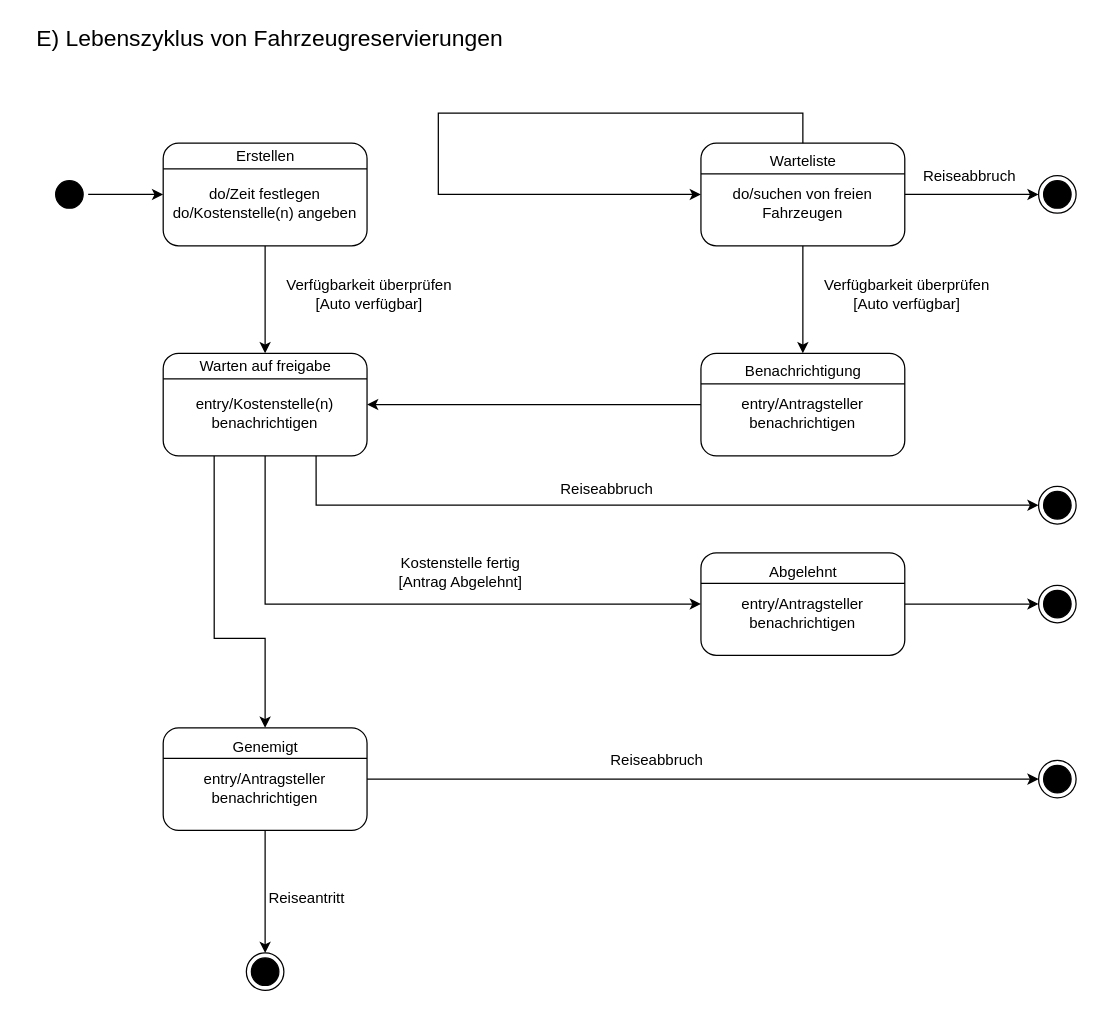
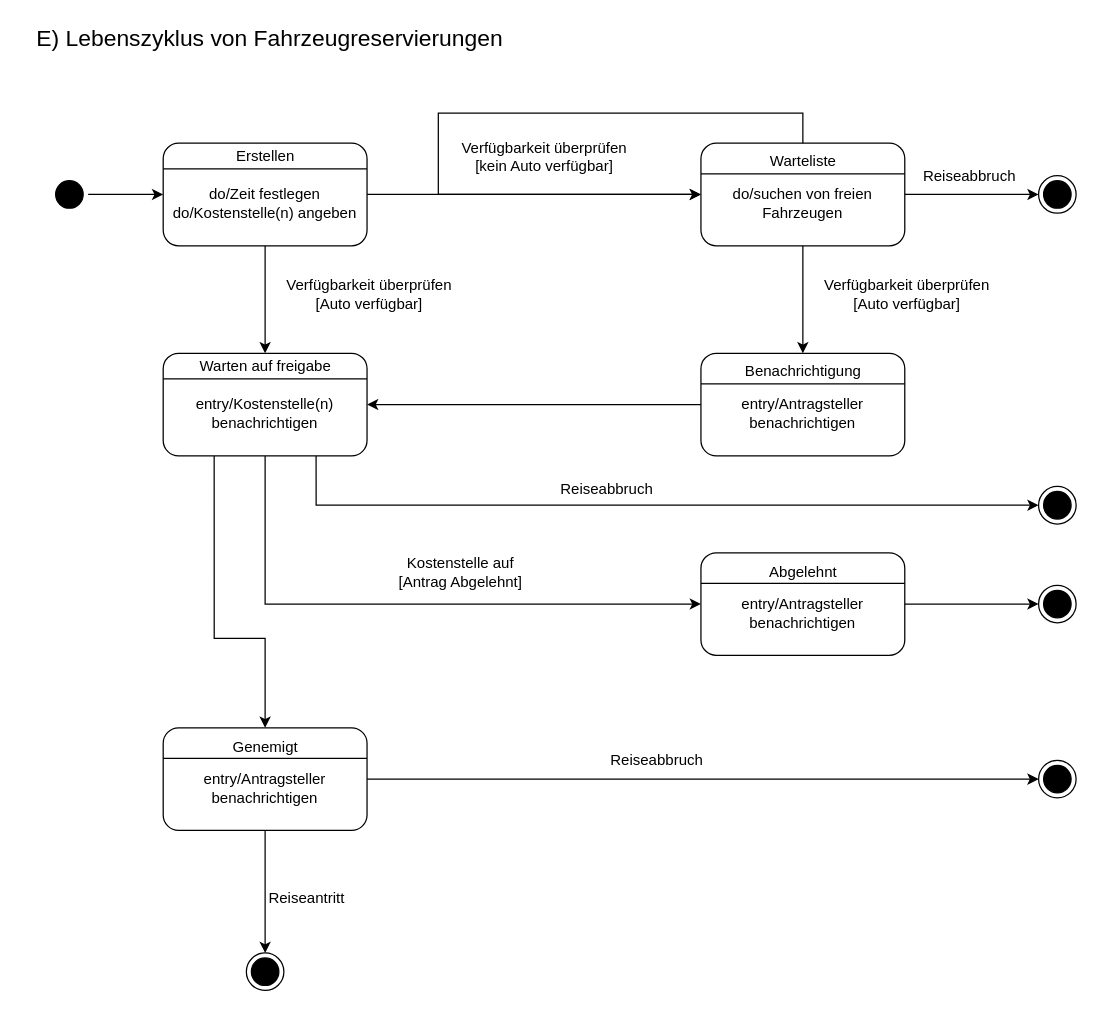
  <mxCell id="0" />
  <mxCell id="1" parent="0" />
+ <mxCell id="2" style="edgeStyle=orthogonalEdgeStyle;rounded=0;orthogonalLoop=1;jettySize=auto;html=1;" edge="1" parent="1" source="4" target="13"><mxGeometry relative="1" as="geometry" /></mxCell>
  <mxCell id="3" style="edgeStyle=orthogonalEdgeStyle;rounded=0;orthogonalLoop=1;jettySize=auto;html=1;" edge="1" parent="1" source="4" target="19"><mxGeometry relative="1" as="geometry" /></mxCell>
  <mxCell id="4" value="&lt;div&gt;&lt;br&gt;&lt;/div&gt;&lt;div&gt;do/Zeit festlegen&lt;/div&gt;&lt;div&gt;do/Kostenstelle(n) angeben&lt;br&gt;&lt;/div&gt;" style="rounded=1;whiteSpace=wrap;html=1;" vertex="1" parent="1"><mxGeometry x="130" y="114" width="163" height="82" as="geometry" /></mxCell>
  <mxCell id="5" value="" style="endArrow=none;html=1;rounded=0;exitX=0;exitY=0.25;exitDx=0;exitDy=0;entryX=1;entryY=0.25;entryDx=0;entryDy=0;" edge="1" parent="1" source="4" target="4"><mxGeometry width="50" height="50" relative="1" as="geometry"><mxPoint x="356.5" y="362" as="sourcePoint" /><mxPoint x="406.5" y="312" as="targetPoint" /></mxGeometry></mxCell>
  <mxCell id="6" value="Erstellen" style="text;html=1;strokeColor=none;fillColor=none;align=center;verticalAlign=middle;whiteSpace=wrap;rounded=0;" vertex="1" parent="1"><mxGeometry x="136.75" y="110" width="149.5" height="30" as="geometry" /></mxCell>
  <mxCell id="7" value="&lt;span style=&quot;left: 148.105px ; top: 374.778px ; font-size: 18.3px ; font-family: sans-serif ; transform: scalex(1.005)&quot; dir=&quot;ltr&quot;&gt;E) Lebenszyklus von Fahrzeugreservierun&lt;/span&gt;&lt;span style=&quot;left: 148.1px ; top: 395.878px ; font-size: 18.3px ; font-family: sans-serif ; transform: scalex(1.002)&quot; dir=&quot;ltr&quot;&gt;gen &lt;/span&gt;" style="text;html=1;align=center;verticalAlign=middle;resizable=0;points=[];autosize=1;strokeColor=none;fillColor=none;" vertex="1" parent="1"><mxGeometry x="20" y="20" width="390" height="20" as="geometry" /></mxCell>
  <mxCell id="8" style="edgeStyle=orthogonalEdgeStyle;rounded=0;orthogonalLoop=1;jettySize=auto;html=1;entryX=0;entryY=0.5;entryDx=0;entryDy=0;" edge="1" parent="1" source="9" target="4"><mxGeometry relative="1" as="geometry" /></mxCell>
  <mxCell id="9" value="" style="ellipse;html=1;shape=startState;fillColor=#000000;strokeColor=default;rounded=1;shadow=0;comic=0;labelBackgroundColor=none;fontFamily=Verdana;fontSize=12;fontColor=#000000;align=center;direction=south;" vertex="1" parent="1"><mxGeometry x="40" y="140" width="30" height="30" as="geometry" /></mxCell>
  <mxCell id="10" value="" style="ellipse;html=1;shape=endState;fillColor=#000000;strokeColor=#030000;rounded=1;shadow=0;comic=0;labelBackgroundColor=none;fontFamily=Verdana;fontSize=12;fontColor=#000000;align=center;" vertex="1" parent="1"><mxGeometry x="830" y="467.5" width="30" height="30" as="geometry" /></mxCell>
  <mxCell id="11" style="edgeStyle=orthogonalEdgeStyle;rounded=0;orthogonalLoop=1;jettySize=auto;html=1;" edge="1" parent="1" source="13" target="27"><mxGeometry relative="1" as="geometry" /></mxCell>
  <mxCell id="12" style="edgeStyle=orthogonalEdgeStyle;rounded=0;orthogonalLoop=1;jettySize=auto;html=1;entryX=0;entryY=0.5;entryDx=0;entryDy=0;" edge="1" parent="1" source="13" target="44"><mxGeometry relative="1" as="geometry" /></mxCell>
  <mxCell id="13" value="&lt;div&gt;&lt;br&gt;&lt;/div&gt;&lt;div&gt;do/suchen von freien Fahrzeugen&lt;br&gt;&lt;/div&gt;" style="rounded=1;whiteSpace=wrap;html=1;" vertex="1" parent="1"><mxGeometry x="560" y="114" width="163" height="82" as="geometry" /></mxCell>
  <mxCell id="14" value="" style="endArrow=none;html=1;rounded=0;exitX=0;exitY=0.25;exitDx=0;exitDy=0;entryX=1;entryY=0.25;entryDx=0;entryDy=0;" edge="1" parent="1"><mxGeometry width="50" height="50" relative="1" as="geometry"><mxPoint x="560" y="138.5" as="sourcePoint" /><mxPoint x="723" y="138.5" as="targetPoint" /></mxGeometry></mxCell>
  <mxCell id="15" value="Warteliste" style="text;html=1;strokeColor=none;fillColor=none;align=center;verticalAlign=middle;whiteSpace=wrap;rounded=0;" vertex="1" parent="1"><mxGeometry x="566.75" y="114" width="149.5" height="30" as="geometry" /></mxCell>
  <mxCell id="16" style="edgeStyle=orthogonalEdgeStyle;rounded=0;orthogonalLoop=1;jettySize=auto;html=1;exitX=0.5;exitY=1;exitDx=0;exitDy=0;entryX=0;entryY=0.5;entryDx=0;entryDy=0;" edge="1" parent="1" source="19" target="31"><mxGeometry relative="1" as="geometry"><Array as="points"><mxPoint x="212" y="483" /></Array></mxGeometry></mxCell>
  <mxCell id="17" style="edgeStyle=orthogonalEdgeStyle;rounded=0;orthogonalLoop=1;jettySize=auto;html=1;exitX=0.25;exitY=1;exitDx=0;exitDy=0;entryX=0.5;entryY=0;entryDx=0;entryDy=0;" edge="1" parent="1" source="19" target="39"><mxGeometry relative="1" as="geometry"><Array as="points"><mxPoint x="171" y="510" /><mxPoint x="212" y="510" /></Array></mxGeometry></mxCell>
  <mxCell id="18" style="edgeStyle=orthogonalEdgeStyle;rounded=0;orthogonalLoop=1;jettySize=auto;html=1;exitX=0.75;exitY=1;exitDx=0;exitDy=0;entryX=0;entryY=0.5;entryDx=0;entryDy=0;" edge="1" parent="1" source="19" target="46"><mxGeometry relative="1" as="geometry" /></mxCell>
  <mxCell id="19" value="&lt;div&gt;&lt;br&gt;&lt;/div&gt;&lt;div&gt;entry/Kostenstelle(n) benachrichtigen&lt;br&gt;&lt;/div&gt;" style="rounded=1;whiteSpace=wrap;html=1;" vertex="1" parent="1"><mxGeometry x="130" y="282" width="163" height="82" as="geometry" /></mxCell>
  <mxCell id="20" value="" style="endArrow=none;html=1;rounded=0;exitX=0;exitY=0.25;exitDx=0;exitDy=0;entryX=1;entryY=0.25;entryDx=0;entryDy=0;" edge="1" parent="1" source="19" target="19"><mxGeometry width="50" height="50" relative="1" as="geometry"><mxPoint x="356.5" y="530" as="sourcePoint" /><mxPoint x="406.5" y="480" as="targetPoint" /></mxGeometry></mxCell>
  <mxCell id="21" value="Warten auf freigabe" style="text;html=1;strokeColor=none;fillColor=none;align=center;verticalAlign=middle;whiteSpace=wrap;rounded=0;" vertex="1" parent="1"><mxGeometry x="136.75" y="278" width="149.5" height="30" as="geometry" /></mxCell>
+ <mxCell id="22" value="Verfügbarkeit überprüfen [kein Auto verfügbar]" style="text;html=1;strokeColor=none;fillColor=none;align=center;verticalAlign=middle;whiteSpace=wrap;rounded=0;" vertex="1" parent="1"><mxGeometry x="360" y="98.5" width="150" height="53" as="geometry" /></mxCell>
  <mxCell id="23" style="edgeStyle=orthogonalEdgeStyle;rounded=0;orthogonalLoop=1;jettySize=auto;html=1;exitX=0.5;exitY=0;exitDx=0;exitDy=0;entryX=0;entryY=0.5;entryDx=0;entryDy=0;" edge="1" parent="1" source="13" target="13"><mxGeometry relative="1" as="geometry"><mxPoint x="560" y="90" as="targetPoint" /><Array as="points"><mxPoint x="642" y="90" /><mxPoint x="350" y="90" /><mxPoint x="350" y="155" /></Array></mxGeometry></mxCell>
  <mxCell id="24" value="Verfügbarkeit überprüfen [Auto verfügbar]" style="text;html=1;strokeColor=none;fillColor=none;align=center;verticalAlign=middle;whiteSpace=wrap;rounded=0;" vertex="1" parent="1"><mxGeometry x="220" y="208.5" width="150" height="53" as="geometry" /></mxCell>
  <mxCell id="25" value="Verfügbarkeit überprüfen [Auto verfügbar]" style="text;html=1;strokeColor=none;fillColor=none;align=center;verticalAlign=middle;whiteSpace=wrap;rounded=0;" vertex="1" parent="1"><mxGeometry x="650" y="208.5" width="150" height="53" as="geometry" /></mxCell>
  <mxCell id="26" style="edgeStyle=orthogonalEdgeStyle;rounded=0;orthogonalLoop=1;jettySize=auto;html=1;" edge="1" parent="1" source="27" target="19"><mxGeometry relative="1" as="geometry" /></mxCell>
  <mxCell id="27" value="&lt;div&gt;&lt;br&gt;&lt;/div&gt;&lt;div&gt;entry/Antragsteller benachrichtigen&lt;br&gt;&lt;/div&gt;" style="rounded=1;whiteSpace=wrap;html=1;" vertex="1" parent="1"><mxGeometry x="560" y="282" width="163" height="82" as="geometry" /></mxCell>
  <mxCell id="28" value="" style="endArrow=none;html=1;rounded=0;exitX=0;exitY=0.25;exitDx=0;exitDy=0;entryX=1;entryY=0.25;entryDx=0;entryDy=0;" edge="1" parent="1"><mxGeometry width="50" height="50" relative="1" as="geometry"><mxPoint x="560" y="306.5" as="sourcePoint" /><mxPoint x="723" y="306.5" as="targetPoint" /></mxGeometry></mxCell>
  <mxCell id="29" value="Benachrichtigung" style="text;html=1;strokeColor=none;fillColor=none;align=center;verticalAlign=middle;whiteSpace=wrap;rounded=0;" vertex="1" parent="1"><mxGeometry x="566.75" y="282" width="149.5" height="30" as="geometry" /></mxCell>
  <mxCell id="30" style="edgeStyle=orthogonalEdgeStyle;rounded=0;orthogonalLoop=1;jettySize=auto;html=1;" edge="1" parent="1" source="31" target="10"><mxGeometry relative="1" as="geometry" /></mxCell>
  <mxCell id="31" value="&lt;div&gt;&lt;br&gt;&lt;/div&gt;&lt;div&gt;entry/Antragsteller benachrichtigen&lt;br&gt;&lt;/div&gt;" style="rounded=1;whiteSpace=wrap;html=1;" vertex="1" parent="1"><mxGeometry x="560" y="441.5" width="163" height="82" as="geometry" /></mxCell>
  <mxCell id="32" value="" style="endArrow=none;html=1;rounded=0;exitX=0;exitY=0.25;exitDx=0;exitDy=0;entryX=1;entryY=0.25;entryDx=0;entryDy=0;" edge="1" parent="1"><mxGeometry width="50" height="50" relative="1" as="geometry"><mxPoint x="560" y="466" as="sourcePoint" /><mxPoint x="723" y="466" as="targetPoint" /></mxGeometry></mxCell>
  <mxCell id="33" value="Abgelehnt" style="text;html=1;strokeColor=none;fillColor=none;align=center;verticalAlign=middle;whiteSpace=wrap;rounded=0;" vertex="1" parent="1"><mxGeometry x="566.75" y="441.5" width="149.5" height="30" as="geometry" /></mxCell>
- <mxCell id="34" value="Kostenstelle fertig&lt;br&gt;[Antrag Abgelehnt]" style="text;html=1;strokeColor=none;fillColor=none;align=center;verticalAlign=middle;whiteSpace=wrap;rounded=0;" vertex="1" parent="1"><mxGeometry x="293" y="430" width="150" height="53" as="geometry" /></mxCell>
+ <mxCell id="34" value="Kostenstelle auf&lt;br&gt;[Antrag Abgelehnt]" style="text;html=1;strokeColor=none;fillColor=none;align=center;verticalAlign=middle;whiteSpace=wrap;rounded=0;" vertex="1" parent="1"><mxGeometry x="293" y="430" width="150" height="53" as="geometry" /></mxCell>
  <mxCell id="35" style="edgeStyle=orthogonalEdgeStyle;rounded=0;orthogonalLoop=1;jettySize=auto;html=1;" edge="1" parent="1" source="37" target="40"><mxGeometry relative="1" as="geometry" /></mxCell>
  <mxCell id="36" style="edgeStyle=orthogonalEdgeStyle;rounded=0;orthogonalLoop=1;jettySize=auto;html=1;entryX=0;entryY=0.5;entryDx=0;entryDy=0;" edge="1" parent="1" source="37" target="42"><mxGeometry relative="1" as="geometry" /></mxCell>
  <mxCell id="37" value="&lt;div&gt;&lt;br&gt;&lt;/div&gt;&lt;div&gt;entry/Antragsteller benachrichtigen&lt;br&gt;&lt;/div&gt;" style="rounded=1;whiteSpace=wrap;html=1;" vertex="1" parent="1"><mxGeometry x="130" y="581.5" width="163" height="82" as="geometry" /></mxCell>
  <mxCell id="38" value="" style="endArrow=none;html=1;rounded=0;exitX=0;exitY=0.25;exitDx=0;exitDy=0;entryX=1;entryY=0.25;entryDx=0;entryDy=0;" edge="1" parent="1"><mxGeometry width="50" height="50" relative="1" as="geometry"><mxPoint x="130" y="606" as="sourcePoint" /><mxPoint x="293" y="606" as="targetPoint" /></mxGeometry></mxCell>
  <mxCell id="39" value="Genemigt" style="text;html=1;strokeColor=none;fillColor=none;align=center;verticalAlign=middle;whiteSpace=wrap;rounded=0;" vertex="1" parent="1"><mxGeometry x="136.75" y="581.5" width="149.5" height="30" as="geometry" /></mxCell>
  <mxCell id="40" value="" style="ellipse;html=1;shape=endState;fillColor=#000000;strokeColor=#030000;rounded=1;shadow=0;comic=0;labelBackgroundColor=none;fontFamily=Verdana;fontSize=12;fontColor=#000000;align=center;" vertex="1" parent="1"><mxGeometry x="196.5" y="761.5" width="30" height="30" as="geometry" /></mxCell>
  <mxCell id="41" value="&lt;div&gt;Reiseantritt&lt;/div&gt;" style="text;html=1;strokeColor=none;fillColor=none;align=center;verticalAlign=middle;whiteSpace=wrap;rounded=0;" vertex="1" parent="1"><mxGeometry x="170" y="691.5" width="150" height="53" as="geometry" /></mxCell>
  <mxCell id="42" value="" style="ellipse;html=1;shape=endState;fillColor=#000000;strokeColor=#030000;rounded=1;shadow=0;comic=0;labelBackgroundColor=none;fontFamily=Verdana;fontSize=12;fontColor=#000000;align=center;" vertex="1" parent="1"><mxGeometry x="830" y="607.5" width="30" height="30" as="geometry" /></mxCell>
  <mxCell id="43" value="&lt;div&gt;Reiseabbruch&lt;/div&gt;" style="text;html=1;strokeColor=none;fillColor=none;align=center;verticalAlign=middle;whiteSpace=wrap;rounded=0;" vertex="1" parent="1"><mxGeometry x="450" y="581.5" width="150" height="53" as="geometry" /></mxCell>
  <mxCell id="44" value="" style="ellipse;html=1;shape=endState;fillColor=#000000;strokeColor=#030000;rounded=1;shadow=0;comic=0;labelBackgroundColor=none;fontFamily=Verdana;fontSize=12;fontColor=#000000;align=center;" vertex="1" parent="1"><mxGeometry x="830" y="140" width="30" height="30" as="geometry" /></mxCell>
  <mxCell id="45" value="&lt;div&gt;Reiseabbruch&lt;/div&gt;" style="text;html=1;strokeColor=none;fillColor=none;align=center;verticalAlign=middle;whiteSpace=wrap;rounded=0;" vertex="1" parent="1"><mxGeometry x="700" y="114" width="150" height="53" as="geometry" /></mxCell>
  <mxCell id="46" value="" style="ellipse;html=1;shape=endState;fillColor=#000000;strokeColor=#030000;rounded=1;shadow=0;comic=0;labelBackgroundColor=none;fontFamily=Verdana;fontSize=12;fontColor=#000000;align=center;" vertex="1" parent="1"><mxGeometry x="830" y="388.5" width="30" height="30" as="geometry" /></mxCell>
  <mxCell id="47" value="&lt;div&gt;Reiseabbruch&lt;/div&gt;" style="text;html=1;strokeColor=none;fillColor=none;align=center;verticalAlign=middle;whiteSpace=wrap;rounded=0;" vertex="1" parent="1"><mxGeometry x="410" y="364" width="150" height="53" as="geometry" /></mxCell>
